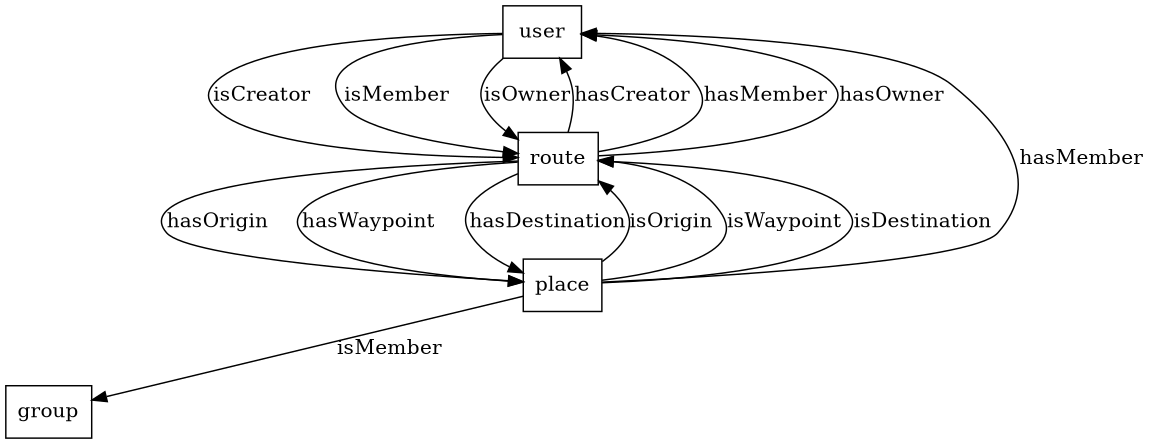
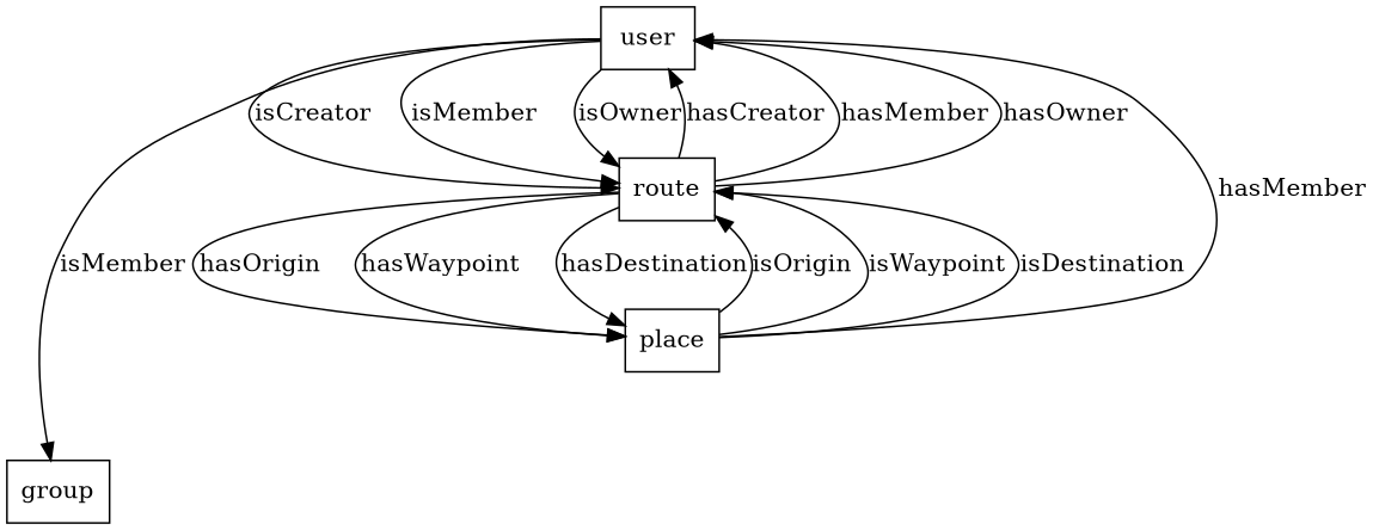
  digraph {
    compound=true
    rankdir=TB
    splines=true
    node [shape=box]
    user
    group
    route
    place
-   place -> group [label=isMember]
+   user -> group [label=isMember]
    user -> route [label=isCreator]
    user -> route [label=isMember]
    user -> route [label=isOwner]
    route -> user [label=hasCreator]
    route -> user [label=hasMember]
    route -> user [label=hasOwner]
    route -> place [label=hasOrigin]
    route -> place [label=hasWaypoint]
    route -> place [label=hasDestination]
    place -> user [label=hasMember]
    place -> route [label=isOrigin]
    place -> route [label=isWaypoint]
    place -> route [label=isDestination]
  }
